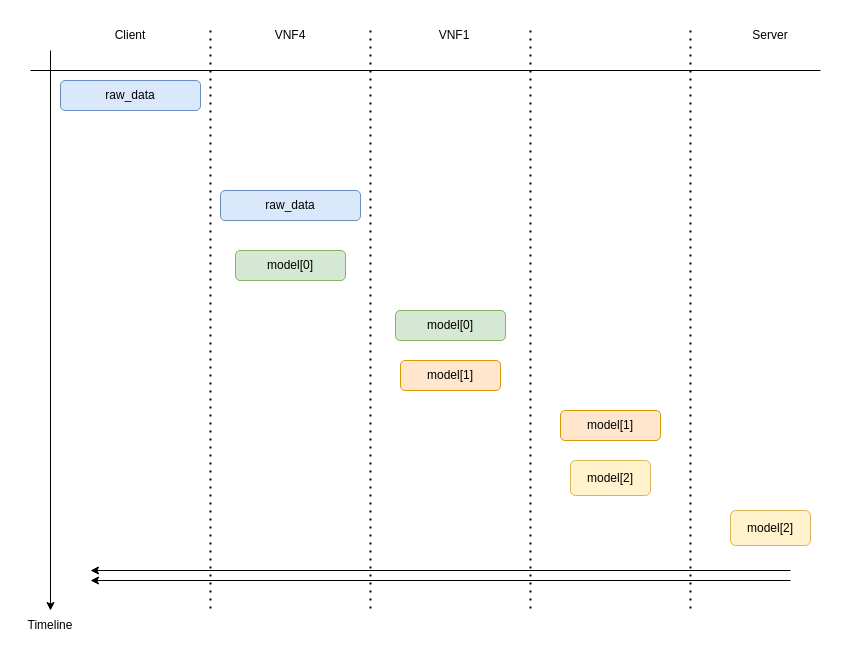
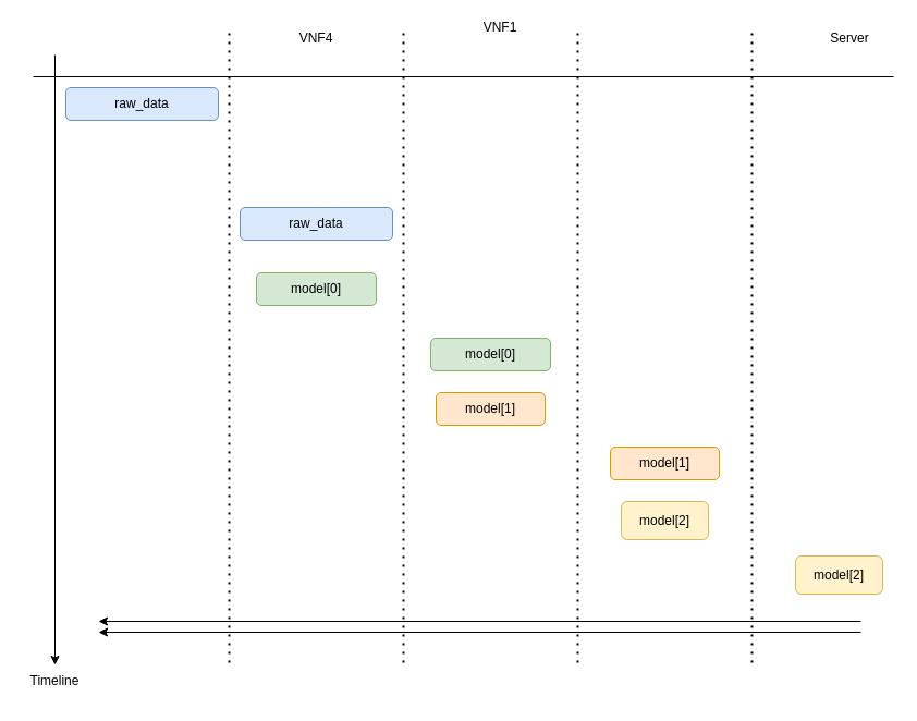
  <mxCell id="0" />
  <mxCell id="1" parent="0" />
- <mxCell id="2" value="Client" style="text;html=1;strokeColor=none;fillColor=none;align=center;verticalAlign=middle;whiteSpace=wrap;rounded=0;" vertex="1" parent="1"><mxGeometry x="100" y="20" width="60" height="30" as="geometry" /></mxCell>
  <mxCell id="3" value="VNF4" style="text;html=1;strokeColor=none;fillColor=none;align=center;verticalAlign=middle;whiteSpace=wrap;rounded=0;" vertex="1" parent="1"><mxGeometry x="260" y="20" width="60" height="30" as="geometry" /></mxCell>
- <mxCell id="4" value="VNF1" style="text;html=1;strokeColor=none;fillColor=none;align=center;verticalAlign=middle;whiteSpace=wrap;rounded=0;" vertex="1" parent="1"><mxGeometry x="424" y="20" width="60" height="30" as="geometry" /></mxCell>
- <mxCell id="5" value="Server" style="text;html=1;strokeColor=none;fillColor=none;align=center;verticalAlign=middle;whiteSpace=wrap;rounded=0;" vertex="1" parent="1"><mxGeometry x="740" y="20" width="60" height="30" as="geometry" /></mxCell>
+ <mxCell id="4" value="VNF1" style="text;html=1;strokeColor=none;fillColor=none;align=center;verticalAlign=middle;whiteSpace=wrap;rounded=0;" vertex="1" parent="1"><mxGeometry x="429" y="10" width="60" height="30" as="geometry" /></mxCell>
+ <mxCell id="5" value="Server" style="text;html=1;strokeColor=none;fillColor=none;align=center;verticalAlign=middle;whiteSpace=wrap;rounded=0;" vertex="1" parent="1"><mxGeometry x="750" y="20" width="60" height="30" as="geometry" /></mxCell>
  <mxCell id="6" value="" style="endArrow=classic;html=1;rounded=0;" edge="1" parent="1"><mxGeometry width="50" height="50" relative="1" as="geometry"><mxPoint x="50" y="50" as="sourcePoint" /><mxPoint x="50" y="610" as="targetPoint" /></mxGeometry></mxCell>
  <mxCell id="7" value="Timeline" style="text;html=1;strokeColor=none;fillColor=none;align=center;verticalAlign=middle;whiteSpace=wrap;rounded=0;" vertex="1" parent="1"><mxGeometry x="20" y="610" width="60" height="30" as="geometry" /></mxCell>
  <mxCell id="8" value="" style="endArrow=none;html=1;rounded=0;" edge="1" parent="1"><mxGeometry width="50" height="50" relative="1" as="geometry"><mxPoint x="30" y="70" as="sourcePoint" /><mxPoint x="820" y="70" as="targetPoint" /></mxGeometry></mxCell>
  <mxCell id="9" value="" style="endArrow=none;dashed=1;html=1;dashPattern=1 3;strokeWidth=2;rounded=0;" edge="1" parent="1"><mxGeometry width="50" height="50" relative="1" as="geometry"><mxPoint x="210" y="30" as="sourcePoint" /><mxPoint x="210" y="610" as="targetPoint" /></mxGeometry></mxCell>
  <mxCell id="10" value="" style="endArrow=none;dashed=1;html=1;dashPattern=1 3;strokeWidth=2;rounded=0;" edge="1" parent="1"><mxGeometry width="50" height="50" relative="1" as="geometry"><mxPoint x="370" y="30" as="sourcePoint" /><mxPoint x="370" y="610" as="targetPoint" /></mxGeometry></mxCell>
  <mxCell id="11" value="" style="endArrow=none;dashed=1;html=1;dashPattern=1 3;strokeWidth=2;rounded=0;" edge="1" parent="1"><mxGeometry width="50" height="50" relative="1" as="geometry"><mxPoint x="530" y="30" as="sourcePoint" /><mxPoint x="530" y="610" as="targetPoint" /></mxGeometry></mxCell>
  <mxCell id="12" value="" style="endArrow=none;dashed=1;html=1;dashPattern=1 3;strokeWidth=2;rounded=0;" edge="1" parent="1"><mxGeometry width="50" height="50" relative="1" as="geometry"><mxPoint x="690" y="30" as="sourcePoint" /><mxPoint x="690" y="610" as="targetPoint" /></mxGeometry></mxCell>
  <mxCell id="13" value="raw_data" style="rounded=1;whiteSpace=wrap;html=1;fillColor=#dae8fc;strokeColor=#6c8ebf;" vertex="1" parent="1"><mxGeometry x="60" y="80" width="140" height="30" as="geometry" /></mxCell>
  <mxCell id="14" value="raw_data" style="rounded=1;whiteSpace=wrap;html=1;fillColor=#dae8fc;strokeColor=#6c8ebf;" vertex="1" parent="1"><mxGeometry x="220" y="190" width="140" height="30" as="geometry" /></mxCell>
  <mxCell id="15" value="model[0]" style="rounded=1;whiteSpace=wrap;html=1;fillColor=#d5e8d4;strokeColor=#82b366;" vertex="1" parent="1"><mxGeometry x="235" y="250" width="110" height="30" as="geometry" /></mxCell>
  <mxCell id="16" value="model[1]" style="rounded=1;whiteSpace=wrap;html=1;fillColor=#ffe6cc;strokeColor=#d79b00;" vertex="1" parent="1"><mxGeometry x="400" y="360" width="100" height="30" as="geometry" /></mxCell>
  <mxCell id="17" value="model[2]" style="rounded=1;whiteSpace=wrap;html=1;fillColor=#fff2cc;strokeColor=#d6b656;" vertex="1" parent="1"><mxGeometry x="570" y="460" width="80" height="35" as="geometry" /></mxCell>
  <mxCell id="18" value="" style="endArrow=classic;html=1;rounded=0;" edge="1" parent="1"><mxGeometry width="50" height="50" relative="1" as="geometry"><mxPoint x="790" y="570" as="sourcePoint" /><mxPoint x="90" y="570" as="targetPoint" /></mxGeometry></mxCell>
  <mxCell id="19" value="" style="endArrow=classic;html=1;rounded=0;" edge="1" parent="1"><mxGeometry width="50" height="50" relative="1" as="geometry"><mxPoint x="790" y="580" as="sourcePoint" /><mxPoint x="90" y="580" as="targetPoint" /></mxGeometry></mxCell>
  <mxCell id="20" value="model[0]" style="rounded=1;whiteSpace=wrap;html=1;fillColor=#d5e8d4;strokeColor=#82b366;" vertex="1" parent="1"><mxGeometry x="395" y="310" width="110" height="30" as="geometry" /></mxCell>
  <mxCell id="21" value="model[1]" style="rounded=1;whiteSpace=wrap;html=1;fillColor=#ffe6cc;strokeColor=#d79b00;" vertex="1" parent="1"><mxGeometry x="560" y="410" width="100" height="30" as="geometry" /></mxCell>
  <mxCell id="22" value="model[2]" style="rounded=1;whiteSpace=wrap;html=1;fillColor=#fff2cc;strokeColor=#d6b656;" vertex="1" parent="1"><mxGeometry x="730" y="510" width="80" height="35" as="geometry" /></mxCell>
